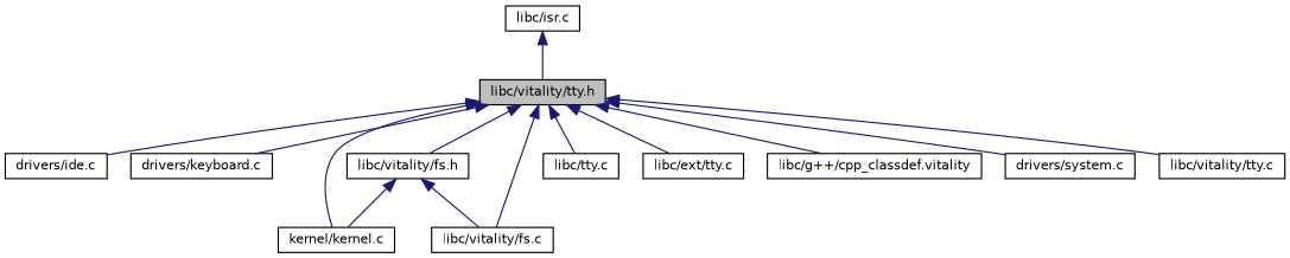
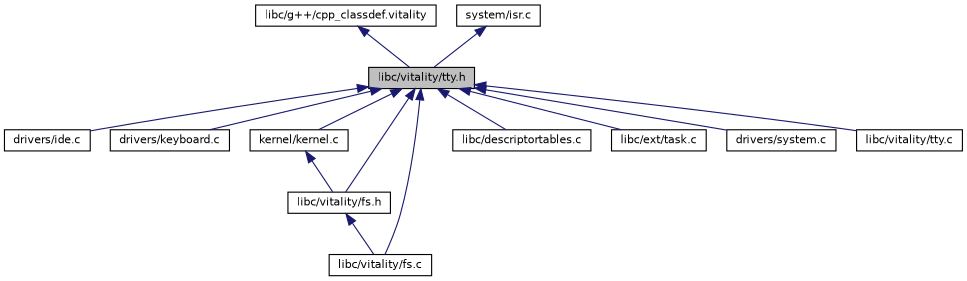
  digraph {
    node [color=black fillcolor=white fontname=Helvetica fontsize=10 shape=record style=filled]
    edge [color=midnightblue dir=back fontname=Helvetica fontsize=10 labelfontname=Helvetica labelfontsize=10 style=solid]
    n1 [fillcolor=grey75 fontcolor=black height=0.2 label="libc/vitality/tty.h" width=0.4]
    n2 [height=0.2 label="drivers/ide.c" width=0.4]
    n3 [height=0.2 label="drivers/keyboard.c" width=0.4]
    n4 [height=0.2 label="kernel/kernel.c" width=0.4]
    n5 [height=0.2 label="libc/vitality/fs.h" width=0.4]
    n6 [height=0.2 label="libc/vitality/fs.c" width=0.4]
-   n7 [height=0.2 label="libc/tty.c" width=0.4]
-   n8 [height=0.2 label="libc/ext/tty.c" width=0.4]
+   n7 [height=0.2 label="libc/descriptortables.c" width=0.4]
+   n8 [height=0.2 label="libc/ext/task.c" width=0.4]
    n9 [height=0.2 label="libc/g++/cpp_classdef.vitality" width=0.4]
    n10 [height=0.2 label="drivers/system.c" width=0.4]
    n11 [height=0.2 label="libc/vitality/tty.c" width=0.4]
-   n12 [height=0.2 label="libc/isr.c" width=0.4]
+   n12 [height=0.2 label="system/isr.c" width=0.4]
    n1 -> n2
    n1 -> n3
    n1 -> n4
    n1 -> n5
    n1 -> n6
    n1 -> n7
    n1 -> n8
-   n1 -> n9
+   n9 -> n1
    n1 -> n10
    n1 -> n11
-   n5 -> n4
+   n4 -> n5
    n5 -> n6
    n12 -> n1
  }
